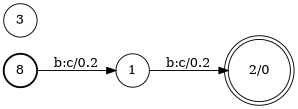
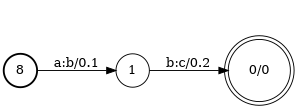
  digraph {
    rankdir=LR
    node [fontsize=14 shape=circle style=solid]
    edge [fontsize=14]
    n1 [label=8 style=bold]
    n2 [label=1]
-   n3 [label="2/0" shape=doublecircle]
-   n4 [label=3]
-   n1 -> n2 [label="b:c/0.2"]
+   n3 [label="0/0" shape=doublecircle]
+   n1 -> n2 [label="a:b/0.1"]
    n2 -> n3 [label="b:c/0.2"]
  }
